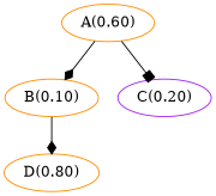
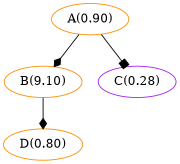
  strict digraph {
    node [color=darkorange]
    edge [arrowhead=diamond]
-   "A(0.60)"
-   "B(0.10)"
-   "C(0.20)" [color=purple]
+   "A(0.60)" [label="A(0.90)"]
+   "B(0.10)" [label="B(9.10)"]
+   "C(0.20)" [color=purple label="C(0.28)"]
    "D(0.80)"
    "A(0.60)" -> "B(0.10)"
    "A(0.60)" -> "C(0.20)" [arrowhead=box]
    "B(0.10)" -> "D(0.80)"
  }
